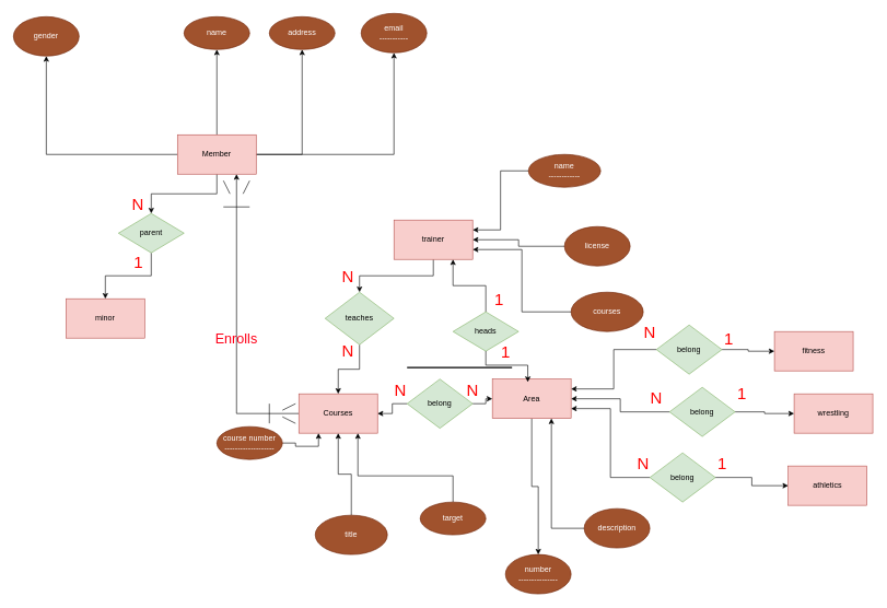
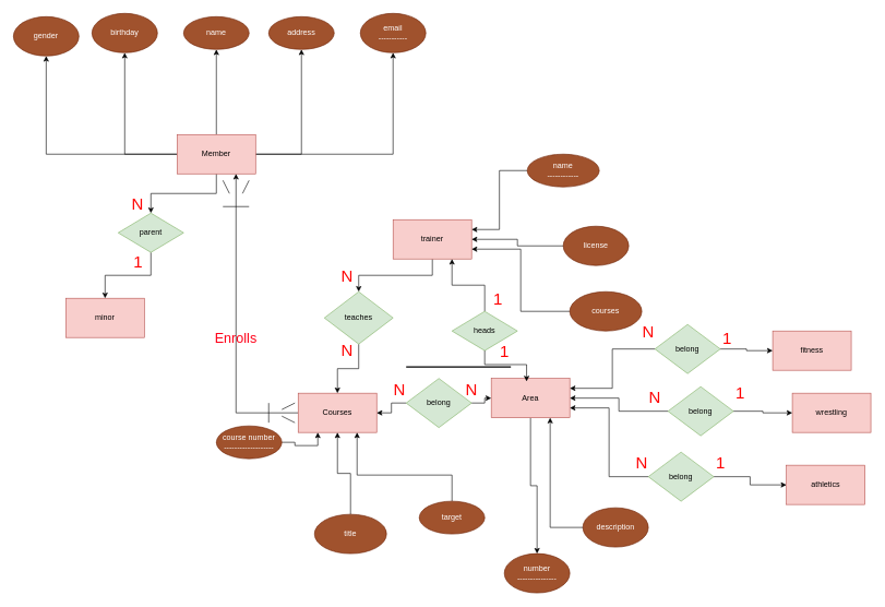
  <mxCell id="0" />
  <mxCell id="1" parent="0" />
  <mxCell id="2" style="edgeStyle=orthogonalEdgeStyle;rounded=0;orthogonalLoop=1;jettySize=auto;html=1;entryX=0.5;entryY=1;entryDx=0;entryDy=0;" edge="1" parent="1" source="8" target="12"><mxGeometry relative="1" as="geometry" /></mxCell>
+ <mxCell id="3" style="edgeStyle=orthogonalEdgeStyle;rounded=0;orthogonalLoop=1;jettySize=auto;html=1;" edge="1" parent="1" source="8" target="13"><mxGeometry relative="1" as="geometry" /></mxCell>
  <mxCell id="4" style="edgeStyle=orthogonalEdgeStyle;rounded=0;orthogonalLoop=1;jettySize=auto;html=1;" edge="1" parent="1" source="8" target="9"><mxGeometry relative="1" as="geometry" /></mxCell>
  <mxCell id="5" style="edgeStyle=orthogonalEdgeStyle;rounded=0;orthogonalLoop=1;jettySize=auto;html=1;entryX=0.5;entryY=1;entryDx=0;entryDy=0;" edge="1" parent="1" source="8" target="10"><mxGeometry relative="1" as="geometry" /></mxCell>
  <mxCell id="6" style="edgeStyle=orthogonalEdgeStyle;rounded=0;orthogonalLoop=1;jettySize=auto;html=1;entryX=0.5;entryY=1;entryDx=0;entryDy=0;" edge="1" parent="1" source="8" target="11"><mxGeometry relative="1" as="geometry" /></mxCell>
  <mxCell id="7" style="edgeStyle=orthogonalEdgeStyle;rounded=0;orthogonalLoop=1;jettySize=auto;html=1;entryX=0.5;entryY=0;entryDx=0;entryDy=0;" edge="1" parent="1" source="8" target="16"><mxGeometry relative="1" as="geometry" /></mxCell>
  <mxCell id="8" value="Member" style="rounded=0;whiteSpace=wrap;html=1;fillColor=#f8cecc;strokeColor=#b85450;" vertex="1" parent="1"><mxGeometry x="270" y="205" width="120" height="60" as="geometry" /></mxCell>
  <mxCell id="9" value="name" style="ellipse;whiteSpace=wrap;html=1;fillColor=#a0522d;fontColor=#ffffff;strokeColor=#6D1F00;" vertex="1" parent="1"><mxGeometry x="280" y="25" width="100" height="50" as="geometry" /></mxCell>
  <mxCell id="10" value="address" style="ellipse;whiteSpace=wrap;html=1;fillColor=#a0522d;fontColor=#ffffff;strokeColor=#6D1F00;" vertex="1" parent="1"><mxGeometry x="410" y="25" width="100" height="50" as="geometry" /></mxCell>
  <mxCell id="11" value="email&lt;div&gt;-----------&lt;/div&gt;" style="ellipse;whiteSpace=wrap;html=1;fillColor=#a0522d;fontColor=#ffffff;strokeColor=#6D1F00;" vertex="1" parent="1"><mxGeometry x="550" y="20" width="100" height="60" as="geometry" /></mxCell>
  <mxCell id="12" value="gender" style="ellipse;whiteSpace=wrap;html=1;fillColor=#a0522d;fontColor=#ffffff;strokeColor=#6D1F00;" vertex="1" parent="1"><mxGeometry y="25" width="100" height="60" as="geometry" x="20" /></mxCell>
+ <mxCell id="13" value="birthday" style="ellipse;whiteSpace=wrap;html=1;fillColor=#a0522d;fontColor=#ffffff;strokeColor=#6D1F00;" vertex="1" parent="1"><mxGeometry x="140" y="20" width="100" height="60" as="geometry" /></mxCell>
  <mxCell id="14" value="minor" style="rounded=0;whiteSpace=wrap;html=1;fillColor=#f8cecc;strokeColor=#b85450;" vertex="1" parent="1"><mxGeometry x="100" y="455" width="120" height="60" as="geometry" /></mxCell>
  <mxCell id="15" style="edgeStyle=orthogonalEdgeStyle;rounded=0;orthogonalLoop=1;jettySize=auto;html=1;entryX=0.5;entryY=0;entryDx=0;entryDy=0;" edge="1" parent="1" source="16" target="14"><mxGeometry relative="1" as="geometry" /></mxCell>
  <mxCell id="16" value="parent" style="rhombus;whiteSpace=wrap;html=1;fillColor=#d5e8d4;strokeColor=#82b366;" vertex="1" parent="1"><mxGeometry x="180" y="325" width="100" height="60" as="geometry" /></mxCell>
  <mxCell id="17" style="edgeStyle=orthogonalEdgeStyle;rounded=0;orthogonalLoop=1;jettySize=auto;html=1;entryX=0.75;entryY=1;entryDx=0;entryDy=0;" edge="1" parent="1" source="18" target="8"><mxGeometry relative="1" as="geometry" /></mxCell>
  <mxCell id="18" value="Courses" style="rounded=0;whiteSpace=wrap;html=1;fillColor=#f8cecc;strokeColor=#b85450;" vertex="1" parent="1"><mxGeometry x="455" y="600" width="120" height="60" as="geometry" /></mxCell>
  <mxCell id="19" style="edgeStyle=orthogonalEdgeStyle;rounded=0;orthogonalLoop=1;jettySize=auto;html=1;entryX=0.25;entryY=1;entryDx=0;entryDy=0;" edge="1" parent="1" source="20" target="18"><mxGeometry relative="1" as="geometry" /></mxCell>
  <mxCell id="20" value="course number&lt;div&gt;-------------------&lt;/div&gt;" style="ellipse;whiteSpace=wrap;html=1;fillColor=#a0522d;fontColor=#ffffff;strokeColor=#6D1F00;" vertex="1" parent="1"><mxGeometry x="330" y="650" width="100" height="50" as="geometry" /></mxCell>
  <mxCell id="21" style="edgeStyle=orthogonalEdgeStyle;rounded=0;orthogonalLoop=1;jettySize=auto;html=1;" edge="1" parent="1" source="22" target="18"><mxGeometry relative="1" as="geometry" /></mxCell>
  <mxCell id="22" value="title" style="ellipse;whiteSpace=wrap;html=1;fillColor=#a0522d;fontColor=#ffffff;strokeColor=#6D1F00;" vertex="1" parent="1"><mxGeometry x="480" y="785" width="110" height="60" as="geometry" /></mxCell>
  <mxCell id="23" style="edgeStyle=orthogonalEdgeStyle;rounded=0;orthogonalLoop=1;jettySize=auto;html=1;entryX=0.75;entryY=1;entryDx=0;entryDy=0;" edge="1" parent="1" source="24" target="18"><mxGeometry relative="1" as="geometry"><Array as="points"><mxPoint x="690" y="725" /><mxPoint x="545" y="725" /></Array></mxGeometry></mxCell>
  <mxCell id="24" value="target" style="ellipse;whiteSpace=wrap;html=1;fillColor=#a0522d;fontColor=#ffffff;strokeColor=#6D1F00;" vertex="1" parent="1"><mxGeometry x="640" y="765" width="100" height="50" as="geometry" /></mxCell>
  <mxCell id="25" style="edgeStyle=orthogonalEdgeStyle;rounded=0;orthogonalLoop=1;jettySize=auto;html=1;entryX=0.5;entryY=0;entryDx=0;entryDy=0;" edge="1" parent="1" source="26" target="34"><mxGeometry relative="1" as="geometry" /></mxCell>
  <mxCell id="26" value="trainer" style="rounded=0;whiteSpace=wrap;html=1;fillColor=#f8cecc;strokeColor=#b85450;" vertex="1" parent="1"><mxGeometry x="600" y="335" width="120" height="60" as="geometry" /></mxCell>
  <mxCell id="27" style="edgeStyle=orthogonalEdgeStyle;rounded=0;orthogonalLoop=1;jettySize=auto;html=1;entryX=1;entryY=0.25;entryDx=0;entryDy=0;" edge="1" parent="1" source="28" target="26"><mxGeometry relative="1" as="geometry" /></mxCell>
  <mxCell id="28" value="name&lt;div&gt;------------&lt;/div&gt;" style="ellipse;whiteSpace=wrap;html=1;fillColor=#a0522d;fontColor=#ffffff;strokeColor=#6D1F00;" vertex="1" parent="1"><mxGeometry x="805" y="235" width="110" height="50" as="geometry" /></mxCell>
  <mxCell id="29" style="edgeStyle=orthogonalEdgeStyle;rounded=0;orthogonalLoop=1;jettySize=auto;html=1;entryX=1;entryY=0.5;entryDx=0;entryDy=0;" edge="1" parent="1" source="30" target="26"><mxGeometry relative="1" as="geometry" /></mxCell>
  <mxCell id="30" value="license" style="ellipse;whiteSpace=wrap;html=1;fillColor=#a0522d;fontColor=#ffffff;strokeColor=#6D1F00;" vertex="1" parent="1"><mxGeometry x="860" y="345" width="100" height="60" as="geometry" /></mxCell>
  <mxCell id="31" style="edgeStyle=orthogonalEdgeStyle;rounded=0;orthogonalLoop=1;jettySize=auto;html=1;entryX=1;entryY=0.75;entryDx=0;entryDy=0;" edge="1" parent="1" source="32" target="26"><mxGeometry relative="1" as="geometry" /></mxCell>
  <mxCell id="32" value="courses" style="ellipse;whiteSpace=wrap;html=1;fillColor=#a0522d;fontColor=#ffffff;strokeColor=#6D1F00;" vertex="1" parent="1"><mxGeometry x="870" y="445" width="110" height="60" as="geometry" /></mxCell>
  <mxCell id="33" style="edgeStyle=orthogonalEdgeStyle;rounded=0;orthogonalLoop=1;jettySize=auto;html=1;entryX=0.5;entryY=0;entryDx=0;entryDy=0;" edge="1" parent="1" source="34" target="18"><mxGeometry relative="1" as="geometry" /></mxCell>
  <mxCell id="34" value="teaches" style="rhombus;whiteSpace=wrap;html=1;fillColor=#d5e8d4;strokeColor=#82b366;" vertex="1" parent="1"><mxGeometry x="495" y="445" width="105" height="80" as="geometry" /></mxCell>
  <mxCell id="35" style="edgeStyle=orthogonalEdgeStyle;rounded=0;orthogonalLoop=1;jettySize=auto;html=1;entryX=0.5;entryY=0;entryDx=0;entryDy=0;" edge="1" parent="1" source="36" target="52"><mxGeometry relative="1" as="geometry" /></mxCell>
  <mxCell id="36" value="Area" style="rounded=0;whiteSpace=wrap;html=1;fillColor=#f8cecc;strokeColor=#b85450;" vertex="1" parent="1"><mxGeometry x="750" y="577.5" width="120" height="60" as="geometry" /></mxCell>
  <mxCell id="37" value="fitness" style="rounded=0;whiteSpace=wrap;html=1;fillColor=#f8cecc;strokeColor=#b85450;" vertex="1" parent="1"><mxGeometry x="1180" y="505" width="120" height="60" as="geometry" /></mxCell>
  <mxCell id="38" value="wrestling" style="rounded=0;whiteSpace=wrap;html=1;fillColor=#f8cecc;strokeColor=#b85450;" vertex="1" parent="1"><mxGeometry x="1210" y="600" width="120" height="60" as="geometry" /></mxCell>
  <mxCell id="39" value="athletics" style="rounded=0;whiteSpace=wrap;html=1;fillColor=#f8cecc;strokeColor=#b85450;" vertex="1" parent="1"><mxGeometry x="1201" y="710" width="120" height="60" as="geometry" /></mxCell>
  <mxCell id="40" style="edgeStyle=orthogonalEdgeStyle;rounded=0;orthogonalLoop=1;jettySize=auto;html=1;" edge="1" parent="1" source="42" target="37"><mxGeometry relative="1" as="geometry" /></mxCell>
  <mxCell id="41" style="edgeStyle=orthogonalEdgeStyle;rounded=0;orthogonalLoop=1;jettySize=auto;html=1;entryX=1;entryY=0.25;entryDx=0;entryDy=0;" edge="1" parent="1" source="42" target="36"><mxGeometry relative="1" as="geometry" /></mxCell>
  <mxCell id="42" value="belong" style="rhombus;whiteSpace=wrap;html=1;fillColor=#d5e8d4;strokeColor=#82b366;" vertex="1" parent="1"><mxGeometry x="1000" y="495" width="100" height="75" as="geometry" /></mxCell>
  <mxCell id="43" style="edgeStyle=orthogonalEdgeStyle;rounded=0;orthogonalLoop=1;jettySize=auto;html=1;entryX=0;entryY=0.5;entryDx=0;entryDy=0;" edge="1" parent="1" source="45" target="38"><mxGeometry relative="1" as="geometry" /></mxCell>
  <mxCell id="44" style="edgeStyle=orthogonalEdgeStyle;rounded=0;orthogonalLoop=1;jettySize=auto;html=1;entryX=1;entryY=0.5;entryDx=0;entryDy=0;" edge="1" parent="1" source="45" target="36"><mxGeometry relative="1" as="geometry" /></mxCell>
  <mxCell id="45" value="belong" style="rhombus;whiteSpace=wrap;html=1;fillColor=#d5e8d4;strokeColor=#82b366;" vertex="1" parent="1"><mxGeometry x="1020" y="590" width="100" height="75" as="geometry" /></mxCell>
  <mxCell id="46" style="edgeStyle=orthogonalEdgeStyle;rounded=0;orthogonalLoop=1;jettySize=auto;html=1;" edge="1" parent="1" source="48" target="39"><mxGeometry relative="1" as="geometry" /></mxCell>
  <mxCell id="47" style="edgeStyle=orthogonalEdgeStyle;rounded=0;orthogonalLoop=1;jettySize=auto;html=1;entryX=1;entryY=0.75;entryDx=0;entryDy=0;" edge="1" parent="1" source="48" target="36"><mxGeometry relative="1" as="geometry" /></mxCell>
  <mxCell id="48" value="belong" style="rhombus;whiteSpace=wrap;html=1;fillColor=#d5e8d4;strokeColor=#82b366;" vertex="1" parent="1"><mxGeometry x="990" y="690" width="100" height="75" as="geometry" /></mxCell>
  <mxCell id="49" style="edgeStyle=orthogonalEdgeStyle;rounded=0;orthogonalLoop=1;jettySize=auto;html=1;" edge="1" parent="1" source="51" target="36"><mxGeometry relative="1" as="geometry" /></mxCell>
  <mxCell id="50" style="edgeStyle=orthogonalEdgeStyle;rounded=0;orthogonalLoop=1;jettySize=auto;html=1;entryX=1;entryY=0.5;entryDx=0;entryDy=0;" edge="1" parent="1" source="51" target="18"><mxGeometry relative="1" as="geometry" /></mxCell>
  <mxCell id="51" value="belong" style="rhombus;whiteSpace=wrap;html=1;fillColor=#d5e8d4;strokeColor=#82b366;" vertex="1" parent="1"><mxGeometry x="620" y="577.5" width="100" height="75" as="geometry" /></mxCell>
  <mxCell id="52" value="number&lt;div&gt;---------------&lt;/div&gt;" style="ellipse;whiteSpace=wrap;html=1;fillColor=#a0522d;fontColor=#ffffff;strokeColor=#6D1F00;" vertex="1" parent="1"><mxGeometry x="770" y="845" width="100" height="60" as="geometry" /></mxCell>
  <mxCell id="53" style="edgeStyle=orthogonalEdgeStyle;rounded=0;orthogonalLoop=1;jettySize=auto;html=1;entryX=0.75;entryY=1;entryDx=0;entryDy=0;" edge="1" parent="1" source="54" target="36"><mxGeometry relative="1" as="geometry" /></mxCell>
  <mxCell id="54" value="description" style="ellipse;whiteSpace=wrap;html=1;fillColor=#a0522d;fontColor=#ffffff;strokeColor=#6D1F00;" vertex="1" parent="1"><mxGeometry x="890" y="775" width="100" height="60" as="geometry" /></mxCell>
  <mxCell id="55" style="edgeStyle=orthogonalEdgeStyle;rounded=0;orthogonalLoop=1;jettySize=auto;html=1;entryX=0.75;entryY=1;entryDx=0;entryDy=0;" edge="1" parent="1" source="56" target="26"><mxGeometry relative="1" as="geometry" /></mxCell>
  <mxCell id="56" value="heads" style="rhombus;whiteSpace=wrap;html=1;fillColor=#d5e8d4;strokeColor=#82b366;" vertex="1" parent="1"><mxGeometry x="690" y="475" width="100" height="60" as="geometry" /></mxCell>
  <mxCell id="57" style="edgeStyle=orthogonalEdgeStyle;rounded=0;orthogonalLoop=1;jettySize=auto;html=1;entryX=0.45;entryY=0.075;entryDx=0;entryDy=0;entryPerimeter=0;" edge="1" parent="1" source="56" target="36"><mxGeometry relative="1" as="geometry" /></mxCell>
  <mxCell id="58" value="&lt;font style=&quot;font-size: 25px;&quot;&gt;N&lt;/font&gt;" style="text;html=1;align=center;verticalAlign=middle;whiteSpace=wrap;rounded=0;fontColor=#FF0303;" vertex="1" parent="1"><mxGeometry x="180" y="295" width="60" height="30" as="geometry" /></mxCell>
  <mxCell id="59" value="&lt;font color=&quot;#ff0000&quot; style=&quot;font-size: 25px;&quot;&gt;1&lt;/font&gt;" style="text;html=1;align=center;verticalAlign=middle;resizable=0;points=[];autosize=1;strokeColor=none;fillColor=none;" vertex="1" parent="1"><mxGeometry x="190" y="378" width="40" height="40" as="geometry" /></mxCell>
  <mxCell id="60" value="&lt;font color=&quot;#ff0000&quot; style=&quot;font-size: 25px;&quot;&gt;1&lt;/font&gt;" style="text;html=1;align=center;verticalAlign=middle;resizable=0;points=[];autosize=1;strokeColor=none;fillColor=none;" vertex="1" parent="1"><mxGeometry x="740" y="435" width="40" height="40" as="geometry" /></mxCell>
  <mxCell id="61" value="&lt;font color=&quot;#ff0000&quot; style=&quot;font-size: 25px;&quot;&gt;1&lt;/font&gt;" style="text;html=1;align=center;verticalAlign=middle;resizable=0;points=[];autosize=1;strokeColor=none;fillColor=none;" vertex="1" parent="1"><mxGeometry x="750" y="515" width="40" height="40" as="geometry" /></mxCell>
  <mxCell id="62" value="&lt;font style=&quot;font-size: 25px;&quot;&gt;N&lt;/font&gt;" style="text;html=1;align=center;verticalAlign=middle;whiteSpace=wrap;rounded=0;fontColor=#FF0303;" vertex="1" parent="1"><mxGeometry x="580" y="577.5" width="60" height="30" as="geometry" /></mxCell>
  <mxCell id="63" value="&lt;font style=&quot;font-size: 25px;&quot;&gt;N&lt;/font&gt;" style="text;html=1;align=center;verticalAlign=middle;whiteSpace=wrap;rounded=0;fontColor=#FF0303;" vertex="1" parent="1"><mxGeometry x="690" y="577.5" width="60" height="30" as="geometry" /></mxCell>
  <mxCell id="64" value="&lt;font color=&quot;#ff0000&quot; style=&quot;font-size: 25px;&quot;&gt;1&lt;/font&gt;" style="text;html=1;align=center;verticalAlign=middle;resizable=0;points=[];autosize=1;strokeColor=none;fillColor=none;" vertex="1" parent="1"><mxGeometry x="1110" y="577.5" width="40" height="40" as="geometry" /></mxCell>
  <mxCell id="65" value="&lt;font color=&quot;#ff0000&quot; style=&quot;font-size: 25px;&quot;&gt;1&lt;/font&gt;" style="text;html=1;align=center;verticalAlign=middle;resizable=0;points=[];autosize=1;strokeColor=none;fillColor=none;" vertex="1" parent="1"><mxGeometry x="1090" y="495" width="40" height="40" as="geometry" /></mxCell>
  <mxCell id="66" value="&lt;font color=&quot;#ff0000&quot; style=&quot;font-size: 25px;&quot;&gt;1&lt;/font&gt;" style="text;html=1;align=center;verticalAlign=middle;resizable=0;points=[];autosize=1;strokeColor=none;fillColor=none;" vertex="1" parent="1"><mxGeometry x="1080" y="685" width="40" height="40" as="geometry" /></mxCell>
  <mxCell id="67" value="&lt;font style=&quot;font-size: 25px;&quot;&gt;N&lt;/font&gt;" style="text;html=1;align=center;verticalAlign=middle;whiteSpace=wrap;rounded=0;fontColor=#FF0303;" vertex="1" parent="1"><mxGeometry x="960" y="490" width="60" height="30" as="geometry" /></mxCell>
  <mxCell id="68" value="&lt;font style=&quot;font-size: 25px;&quot;&gt;N&lt;/font&gt;" style="text;html=1;align=center;verticalAlign=middle;whiteSpace=wrap;rounded=0;fontColor=#FF0303;" vertex="1" parent="1"><mxGeometry x="970" y="590" width="60" height="30" as="geometry" /></mxCell>
  <mxCell id="69" value="&lt;font style=&quot;font-size: 25px;&quot;&gt;N&lt;/font&gt;" style="text;html=1;align=center;verticalAlign=middle;whiteSpace=wrap;rounded=0;fontColor=#FF0303;" vertex="1" parent="1"><mxGeometry x="950" y="690" width="60" height="30" as="geometry" /></mxCell>
  <mxCell id="70" value="&lt;font style=&quot;font-size: 25px;&quot;&gt;N&lt;/font&gt;" style="text;html=1;align=center;verticalAlign=middle;whiteSpace=wrap;rounded=0;fontColor=#FF0303;" vertex="1" parent="1"><mxGeometry x="500" y="405" width="60" height="30" as="geometry" /></mxCell>
  <mxCell id="71" value="&lt;font style=&quot;font-size: 25px;&quot;&gt;N&lt;/font&gt;" style="text;html=1;align=center;verticalAlign=middle;whiteSpace=wrap;rounded=0;fontColor=#FF0303;" vertex="1" parent="1"><mxGeometry x="500" y="517.5" width="60" height="30" as="geometry" /></mxCell>
  <mxCell id="72" value="" style="line;strokeWidth=2;html=1;" vertex="1" parent="1"><mxGeometry x="620" y="555" width="160" height="10" as="geometry" /></mxCell>
  <mxCell id="73" value="" style="endArrow=none;html=1;rounded=0;" edge="1" parent="1"><mxGeometry width="50" height="50" relative="1" as="geometry"><mxPoint x="430" y="625" as="sourcePoint" /><mxPoint x="450" y="615" as="targetPoint" /></mxGeometry></mxCell>
  <mxCell id="74" value="" style="endArrow=none;html=1;rounded=0;" edge="1" parent="1"><mxGeometry width="50" height="50" relative="1" as="geometry"><mxPoint x="430" y="635" as="sourcePoint" /><mxPoint x="450" y="645" as="targetPoint" /></mxGeometry></mxCell>
  <mxCell id="75" value="" style="endArrow=none;html=1;rounded=0;" edge="1" parent="1"><mxGeometry width="50" height="50" relative="1" as="geometry"><mxPoint x="410" y="645" as="sourcePoint" /><mxPoint x="410" y="615" as="targetPoint" /></mxGeometry></mxCell>
  <mxCell id="76" value="" style="endArrow=none;html=1;rounded=0;" edge="1" parent="1"><mxGeometry width="50" height="50" relative="1" as="geometry"><mxPoint x="350" y="295" as="sourcePoint" /><mxPoint x="340" y="275" as="targetPoint" /></mxGeometry></mxCell>
  <mxCell id="77" value="" style="endArrow=none;html=1;rounded=0;" edge="1" parent="1"><mxGeometry width="50" height="50" relative="1" as="geometry"><mxPoint x="370" y="295" as="sourcePoint" /><mxPoint x="380" y="275" as="targetPoint" /></mxGeometry></mxCell>
  <mxCell id="78" value="" style="endArrow=none;html=1;rounded=0;" edge="1" parent="1"><mxGeometry width="50" height="50" relative="1" as="geometry"><mxPoint x="340" y="315" as="sourcePoint" /><mxPoint x="380" y="315" as="targetPoint" /></mxGeometry></mxCell>
  <mxCell id="79" value="&lt;font style=&quot;font-size: 21px;&quot;&gt;Enrolls&lt;/font&gt;" style="text;html=1;align=center;verticalAlign=middle;whiteSpace=wrap;rounded=0;fontColor=#FF0019;" vertex="1" parent="1"><mxGeometry x="330" y="500" width="60" height="30" as="geometry" /></mxCell>
